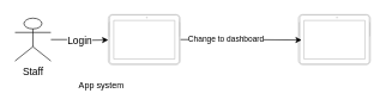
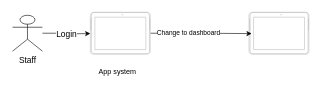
  <mxCell id="0" />
  <mxCell id="1" parent="0" />
  <mxCell id="2" value="Login" style="edgeStyle=orthogonalEdgeStyle;rounded=0;orthogonalLoop=1;jettySize=auto;html=1;entryX=0.563;entryY=0;entryDx=0;entryDy=0;entryPerimeter=0;fontSize=14;" edge="1" parent="1" source="3"><mxGeometry relative="1" as="geometry"><mxPoint x="150" y="55.59" as="targetPoint" /></mxGeometry></mxCell>
  <mxCell id="3" value="Staff" style="shape=umlActor;verticalLabelPosition=bottom;verticalAlign=top;html=1;outlineConnect=0;fontSize=14;" vertex="1" parent="1"><mxGeometry x="20" y="25" width="50" height="60" as="geometry" /></mxCell>
- <mxCell id="4" value="App system" style="text;html=1;align=center;verticalAlign=middle;resizable=0;points=[];autosize=1;strokeColor=none;fillColor=none;" vertex="1" parent="1"><mxGeometry x="95" y="105" width="90" height="30" as="geometry" /></mxCell>
+ <mxCell id="4" value="App system" style="text;html=1;align=center;verticalAlign=middle;resizable=0;points=[];autosize=1;strokeColor=none;fillColor=none;" vertex="1" parent="1"><mxGeometry x="150" y="105" width="90" height="30" as="geometry" /></mxCell>
  <mxCell id="5" value="" style="verticalLabelPosition=bottom;verticalAlign=top;html=1;shadow=0;dashed=0;strokeWidth=1;shape=mxgraph.android.tab2;strokeColor=#c0c0c0;direction=north;" vertex="1" parent="1"><mxGeometry x="415" y="20" width="100" height="70" as="geometry" /></mxCell>
  <mxCell id="6" style="edgeStyle=orthogonalEdgeStyle;rounded=0;orthogonalLoop=1;jettySize=auto;html=1;entryX=0.491;entryY=0.044;entryDx=0;entryDy=0;entryPerimeter=0;" edge="1" parent="1" source="8" target="5"><mxGeometry relative="1" as="geometry" /></mxCell>
  <mxCell id="7" value="Change to dashboard" style="edgeLabel;html=1;align=center;verticalAlign=middle;resizable=0;points=[];" vertex="1" connectable="0" parent="6"><mxGeometry x="-0.261" y="2" relative="1" as="geometry"><mxPoint as="offset" /></mxGeometry></mxCell>
  <mxCell id="8" value="" style="verticalLabelPosition=bottom;verticalAlign=top;html=1;shadow=0;dashed=0;strokeWidth=1;shape=mxgraph.android.tab2;strokeColor=#c0c0c0;direction=north;" vertex="1" parent="1"><mxGeometry x="150" y="20" width="100" height="70" as="geometry" /></mxCell>
